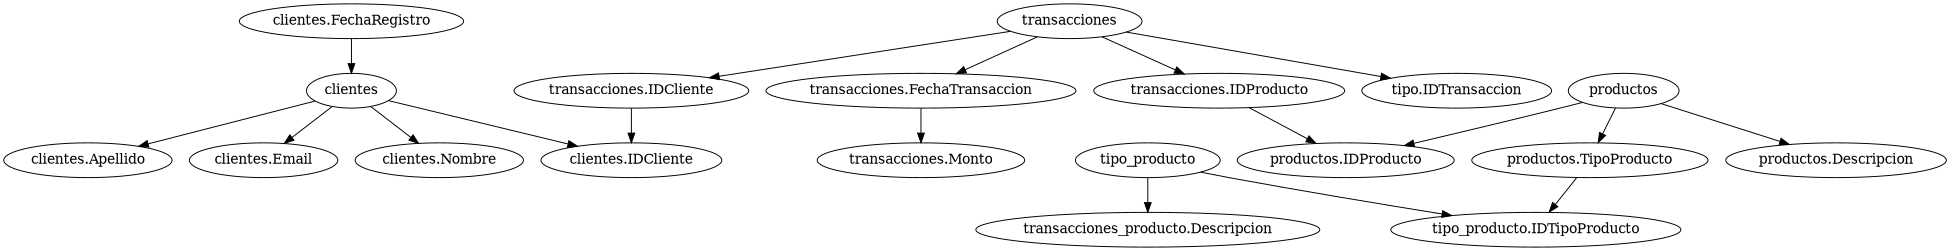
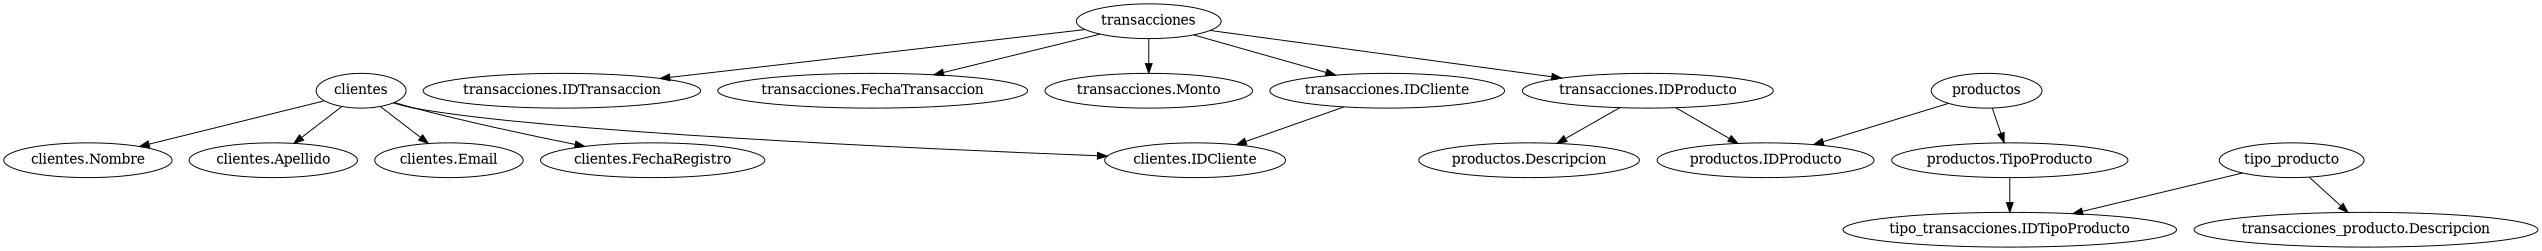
  digraph {
    clientes
    "clientes.IDCliente"
    "clientes.Nombre"
    "clientes.Apellido"
    "clientes.Email"
    "clientes.FechaRegistro"
    tipo_producto
-   "tipo_producto.IDTipoProducto"
+   "tipo_producto.IDTipoProducto" [label="tipo_transacciones.IDTipoProducto"]
    n9 [label="transacciones_producto.Descripcion"]
    productos
    "productos.IDProducto"
    n12 [label="productos.Descripcion"]
    "productos.TipoProducto"
    transacciones
-   "transacciones.IDTransaccion" [label="tipo.IDTransaccion"]
+   "transacciones.IDTransaccion"
    "transacciones.FechaTransaccion"
    "transacciones.Monto"
    "transacciones.IDProducto"
    "transacciones.IDCliente"
    clientes -> "clientes.IDCliente"
    clientes -> "clientes.Nombre"
    clientes -> "clientes.Apellido"
    clientes -> "clientes.Email"
-   "clientes.FechaRegistro" -> clientes
+   clientes -> "clientes.FechaRegistro"
    tipo_producto -> "tipo_producto.IDTipoProducto"
    tipo_producto -> n9
    productos -> "productos.IDProducto"
-   productos -> n12
+   "transacciones.IDProducto" -> n12
    productos -> "productos.TipoProducto"
    "productos.TipoProducto" -> "tipo_producto.IDTipoProducto"
    transacciones -> "transacciones.IDTransaccion"
    transacciones -> "transacciones.FechaTransaccion"
-   "transacciones.FechaTransaccion" -> "transacciones.Monto"
+   transacciones -> "transacciones.Monto"
    transacciones -> "transacciones.IDProducto"
    transacciones -> "transacciones.IDCliente"
    "transacciones.IDProducto" -> "productos.IDProducto"
    "transacciones.IDCliente" -> "clientes.IDCliente"
  }
